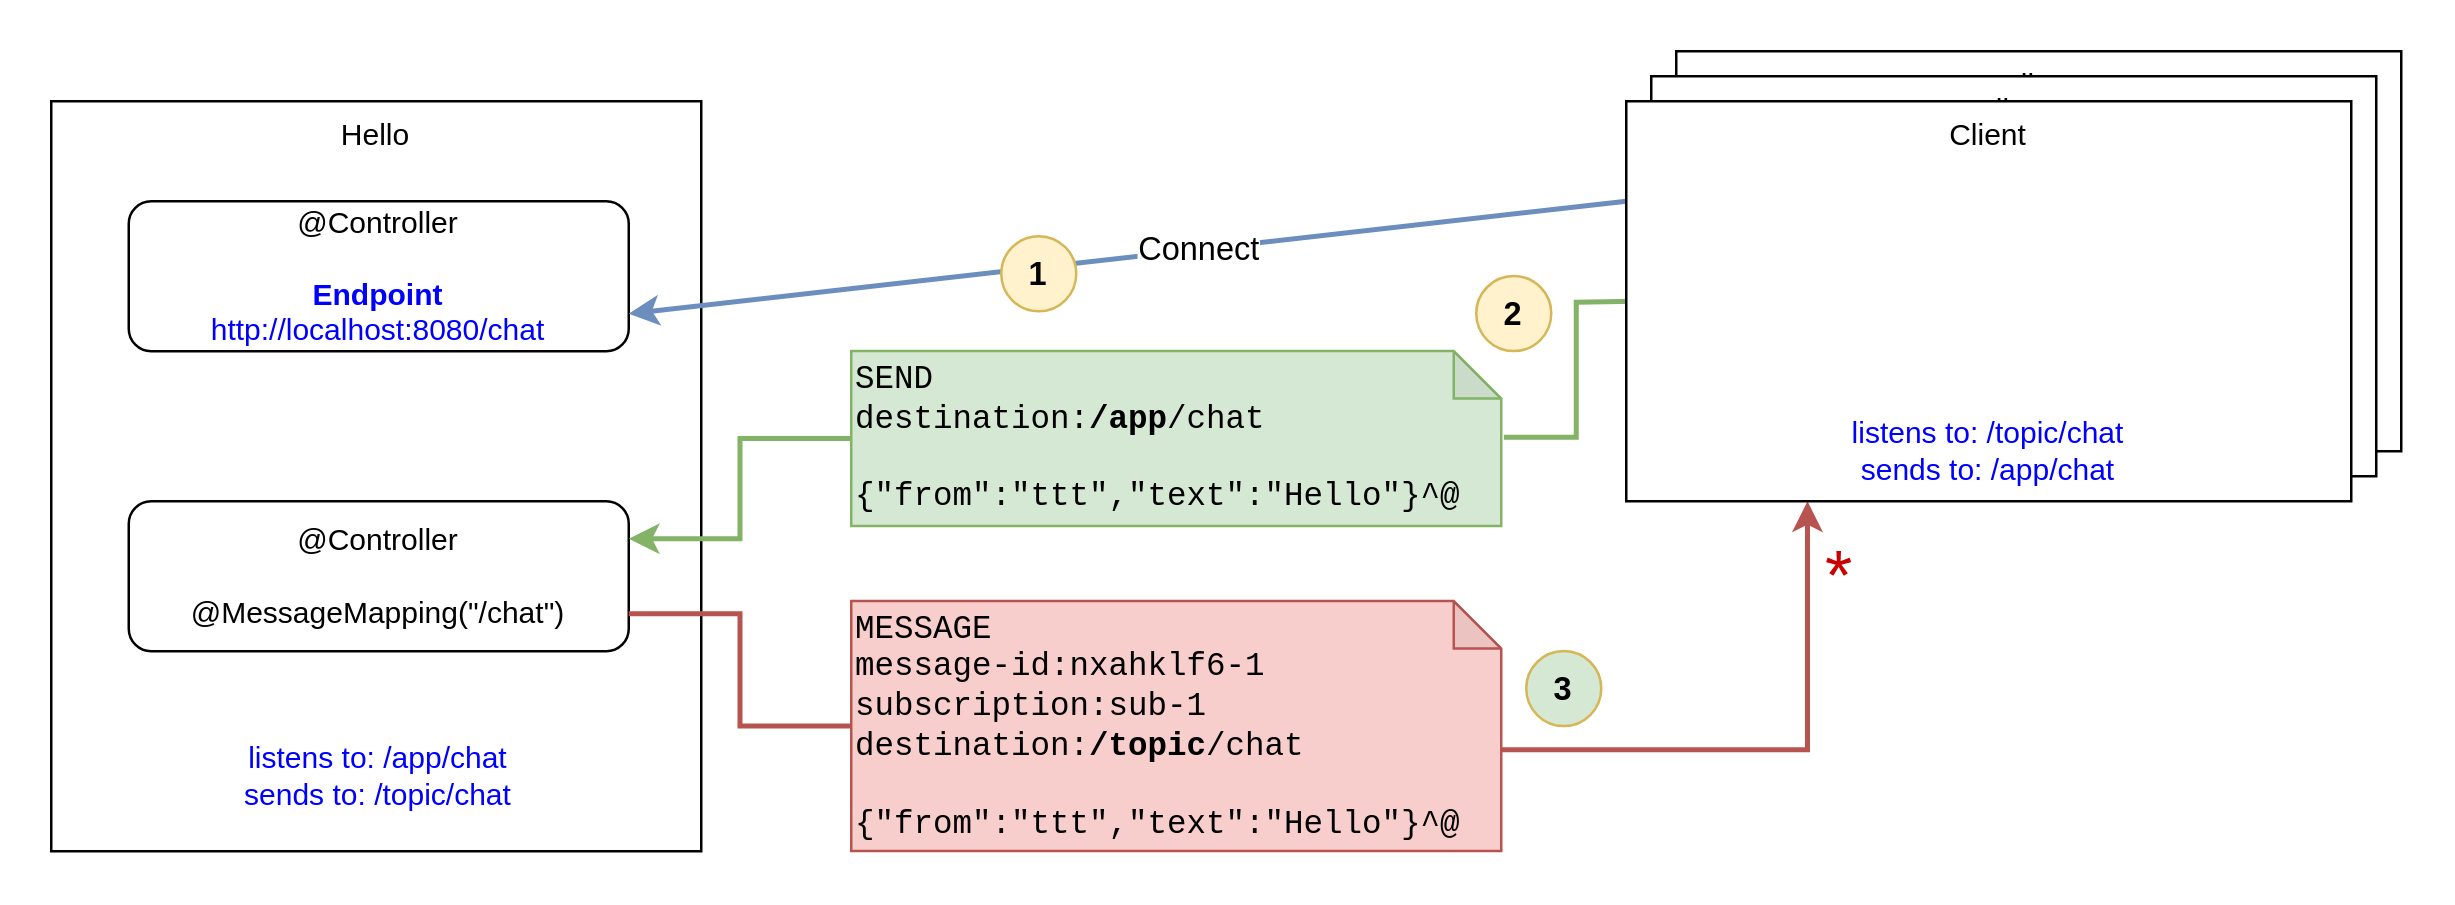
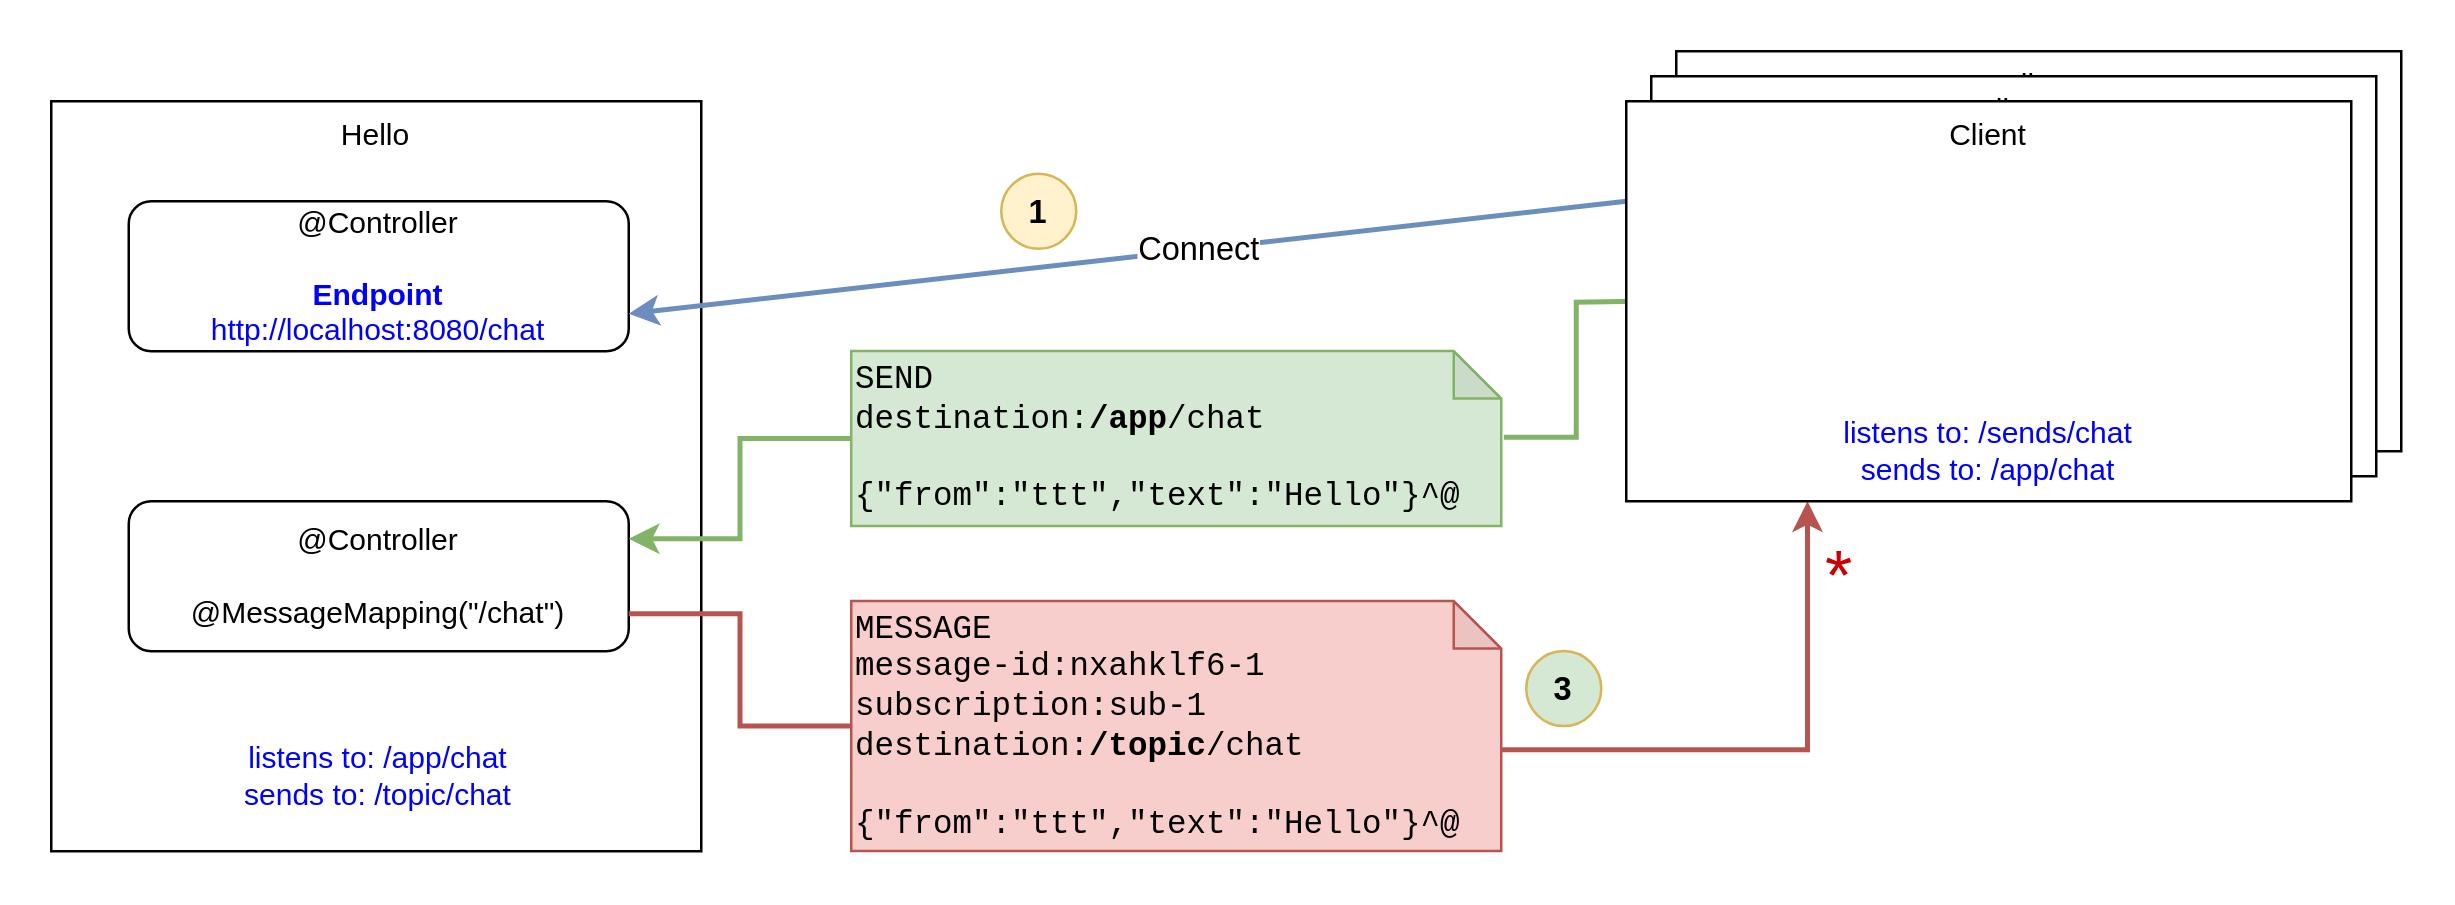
  <mxCell id="0" />
  <mxCell id="1" parent="0" />
  <mxCell id="2" value="Client" style="rounded=0;whiteSpace=wrap;html=1;verticalAlign=top;" vertex="1" parent="1"><mxGeometry x="670" y="20" width="290" height="160" as="geometry" /></mxCell>
  <mxCell id="3" value="Client" style="rounded=0;whiteSpace=wrap;html=1;verticalAlign=top;" vertex="1" parent="1"><mxGeometry x="660" y="30" width="290" height="160" as="geometry" /></mxCell>
  <mxCell id="4" value="Hello" style="rounded=0;whiteSpace=wrap;html=1;verticalAlign=top;fillColor=none;" vertex="1" parent="1"><mxGeometry x="20" y="40" width="260" height="300" as="geometry" /></mxCell>
  <mxCell id="5" style="edgeStyle=orthogonalEdgeStyle;rounded=0;orthogonalLoop=1;jettySize=auto;html=1;exitX=0;exitY=0;exitDx=260;exitDy=59.5;entryX=0.25;entryY=1;entryDx=0;entryDy=0;strokeWidth=2;fillColor=#f8cecc;strokeColor=#b85450;exitPerimeter=0;" edge="1" parent="1" source="14" target="13"><mxGeometry relative="1" as="geometry" /></mxCell>
  <mxCell id="6" value="@Controller&lt;br&gt;&lt;br&gt;@MessageMapping(&quot;/chat&quot;)" style="rounded=1;whiteSpace=wrap;html=1;strokeWidth=1;fillColor=none;fontFamily=Helvetica;fontSize=12;align=center;" vertex="1" parent="1"><mxGeometry x="51" y="200" width="200" height="60" as="geometry" /></mxCell>
  <mxCell id="7" style="edgeStyle=orthogonalEdgeStyle;rounded=0;orthogonalLoop=1;jettySize=auto;html=1;exitX=0;exitY=0.5;exitDx=0;exitDy=0;exitPerimeter=0;entryX=1;entryY=0.25;entryDx=0;entryDy=0;fontFamily=Helvetica;fontSize=13;strokeWidth=2;fillColor=#d5e8d4;strokeColor=#82b366;" edge="1" parent="1" source="8" target="6"><mxGeometry relative="1" as="geometry" /></mxCell>
  <mxCell id="8" value="&lt;div style=&quot;font-size: 13px&quot;&gt;&lt;span style=&quot;font-size: 13px&quot;&gt;SEND&lt;/span&gt;&lt;/div&gt;&lt;div style=&quot;font-size: 13px&quot;&gt;destination:&lt;b&gt;/app&lt;/b&gt;/chat&lt;/div&gt;&lt;div style=&quot;font-size: 13px&quot;&gt;&lt;br style=&quot;font-size: 13px&quot;&gt;&lt;/div&gt;&lt;div style=&quot;font-size: 13px&quot;&gt;{&quot;from&quot;:&quot;ttt&quot;,&quot;text&quot;:&quot;Hello&quot;}^@&lt;br style=&quot;font-size: 13px&quot;&gt;&lt;/div&gt;" style="shape=note;whiteSpace=wrap;html=1;backgroundOutline=1;darkOpacity=0.05;strokeWidth=1;align=left;fontFamily=Courier New;fontSize=13;size=19;fillColor=#d5e8d4;strokeColor=#82b366;" vertex="1" parent="1"><mxGeometry x="340" y="139.91" width="260" height="70" as="geometry" /></mxCell>
  <mxCell id="9" value="@Controller&lt;br&gt;&lt;br&gt;&lt;b style=&quot;color: rgb(0 , 0 , 255)&quot;&gt;Endpoint&lt;/b&gt;&lt;br style=&quot;color: rgb(0 , 0 , 255)&quot;&gt;&lt;span style=&quot;color: rgb(0 , 0 , 255)&quot;&gt;http://localhost:8080/chat&lt;/span&gt;" style="rounded=1;whiteSpace=wrap;html=1;strokeWidth=1;fillColor=none;fontFamily=Helvetica;fontSize=12;align=center;" vertex="1" parent="1"><mxGeometry x="51" y="80" width="200" height="60" as="geometry" /></mxCell>
  <mxCell id="10" style="rounded=0;orthogonalLoop=1;jettySize=auto;html=1;exitX=0;exitY=0.25;exitDx=0;exitDy=0;entryX=1;entryY=0.75;entryDx=0;entryDy=0;fontFamily=Helvetica;fontSize=13;strokeWidth=2;fillColor=#dae8fc;strokeColor=#6c8ebf;" edge="1" parent="1" source="13" target="9"><mxGeometry relative="1" as="geometry" /></mxCell>
  <mxCell id="11" value="Connect" style="text;html=1;align=center;verticalAlign=middle;resizable=0;points=[];fontSize=13;fontFamily=Helvetica;labelBackgroundColor=#ffffff;fontStyle=0" vertex="1" connectable="0" parent="10"><mxGeometry x="-0.436" y="-2" relative="1" as="geometry"><mxPoint x="-58.58" y="8.27" as="offset" /></mxGeometry></mxCell>
  <mxCell id="12" style="edgeStyle=orthogonalEdgeStyle;rounded=0;orthogonalLoop=1;jettySize=auto;html=1;exitX=0;exitY=0.5;exitDx=0;exitDy=0;entryX=1.004;entryY=0.492;entryDx=0;entryDy=0;entryPerimeter=0;endArrow=none;endFill=0;strokeWidth=2;fillColor=#d5e8d4;strokeColor=#82b366;" edge="1" parent="1" target="8"><mxGeometry relative="1" as="geometry"><mxPoint x="660" y="119.91" as="sourcePoint" /></mxGeometry></mxCell>
  <mxCell id="13" value="Client" style="rounded=0;whiteSpace=wrap;html=1;verticalAlign=top;" vertex="1" parent="1"><mxGeometry x="650" y="40" width="290" height="160" as="geometry" /></mxCell>
  <mxCell id="14" value="&lt;div style=&quot;font-size: 13px&quot;&gt;&lt;span style=&quot;font-size: 13px&quot;&gt;MESSAGE&lt;/span&gt;&lt;/div&gt;&lt;div&gt;message-id:nxahklf6-1&lt;/div&gt;&lt;div&gt;&lt;span&gt;subscription:sub-1&lt;/span&gt;&lt;br&gt;&lt;/div&gt;&lt;div style=&quot;font-size: 13px&quot;&gt;&lt;span&gt;destination:&lt;/span&gt;&lt;b&gt;/topic&lt;/b&gt;&lt;span&gt;/chat&lt;/span&gt;&lt;br&gt;&lt;/div&gt;&lt;div style=&quot;font-size: 13px&quot;&gt;&lt;br style=&quot;font-size: 13px&quot;&gt;&lt;/div&gt;&lt;div style=&quot;font-size: 13px&quot;&gt;{&quot;from&quot;:&quot;ttt&quot;,&quot;text&quot;:&quot;Hello&quot;}^@&lt;br style=&quot;font-size: 13px&quot;&gt;&lt;/div&gt;" style="shape=note;whiteSpace=wrap;html=1;backgroundOutline=1;darkOpacity=0.05;strokeWidth=1;align=left;fontFamily=Courier New;fontSize=13;size=19;fillColor=#f8cecc;strokeColor=#b85450;" vertex="1" parent="1"><mxGeometry x="340" y="239.91" width="260" height="100" as="geometry" /></mxCell>
  <mxCell id="15" style="edgeStyle=orthogonalEdgeStyle;rounded=0;orthogonalLoop=1;jettySize=auto;html=1;exitX=1;exitY=0.75;exitDx=0;exitDy=0;entryX=0;entryY=0.5;entryDx=0;entryDy=0;strokeWidth=2;fillColor=#f8cecc;strokeColor=#b85450;entryPerimeter=0;endArrow=none;endFill=0;" edge="1" parent="1" source="6" target="14"><mxGeometry relative="1" as="geometry"><mxPoint x="230" y="205" as="sourcePoint" /><mxPoint x="1622.5" y="190" as="targetPoint" /></mxGeometry></mxCell>
- <mxCell id="16" value="1" style="ellipse;whiteSpace=wrap;html=1;aspect=fixed;fontSize=13;fontStyle=1;fillColor=#fff2cc;strokeColor=#d6b656;" vertex="1" parent="1"><mxGeometry x="400" y="94" width="30" height="30" as="geometry" /></mxCell>
- <mxCell id="17" value="2" style="ellipse;whiteSpace=wrap;html=1;aspect=fixed;fontSize=13;fontStyle=1;fillColor=#fff2cc;strokeColor=#d6b656;" vertex="1" parent="1"><mxGeometry x="590" y="109.91" width="30" height="30" as="geometry" /></mxCell>
+ <mxCell id="16" value="1" style="ellipse;whiteSpace=wrap;html=1;aspect=fixed;fontSize=13;fontStyle=1;fillColor=#fff2cc;strokeColor=#d6b656;" vertex="1" parent="1"><mxGeometry x="400" y="69" width="30" height="30" as="geometry" /></mxCell>
  <mxCell id="18" value="3" style="ellipse;whiteSpace=wrap;html=1;aspect=fixed;fontSize=13;fontStyle=1;fillColor=#d5e8d4;strokeColor=#d6b656;" vertex="1" parent="1"><mxGeometry x="610" y="259.91" width="30" height="30" as="geometry" /></mxCell>
  <mxCell id="19" value="*" style="text;html=1;align=center;verticalAlign=middle;resizable=0;points=[];autosize=1;fontSize=28;fontColor=#CC0000;" vertex="1" parent="1"><mxGeometry x="720" y="210" width="30" height="40" as="geometry" /></mxCell>
  <mxCell id="20" value="listens to: /app/chat&lt;br&gt;sends to: /topic/chat" style="text;html=1;strokeColor=none;fillColor=none;align=center;verticalAlign=middle;whiteSpace=wrap;rounded=0;fontSize=12;fontColor=#0000FF;" vertex="1" parent="1"><mxGeometry x="36" y="300" width="230" height="20" as="geometry" /></mxCell>
- <mxCell id="21" value="&lt;span style=&quot;white-space: normal&quot;&gt;listens to: /topic/chat&lt;/span&gt;&lt;br style=&quot;white-space: normal&quot;&gt;&lt;span style=&quot;white-space: normal&quot;&gt;sends to: /app/chat&lt;/span&gt;" style="text;html=1;strokeColor=none;fillColor=none;align=center;verticalAlign=middle;whiteSpace=wrap;rounded=0;fontSize=12;fontColor=#0000FF;" vertex="1" parent="1"><mxGeometry x="680" y="170" width="230" height="20" as="geometry" /></mxCell>
+ <mxCell id="21" value="&lt;span style=&quot;white-space: normal&quot;&gt;listens to: /sends/chat&lt;/span&gt;&lt;br style=&quot;white-space: normal&quot;&gt;&lt;span style=&quot;white-space: normal&quot;&gt;sends to: /app/chat&lt;/span&gt;" style="text;html=1;strokeColor=none;fillColor=none;align=center;verticalAlign=middle;whiteSpace=wrap;rounded=0;fontSize=12;fontColor=#0000FF;" vertex="1" parent="1"><mxGeometry x="680" y="170" width="230" height="20" as="geometry" /></mxCell>
